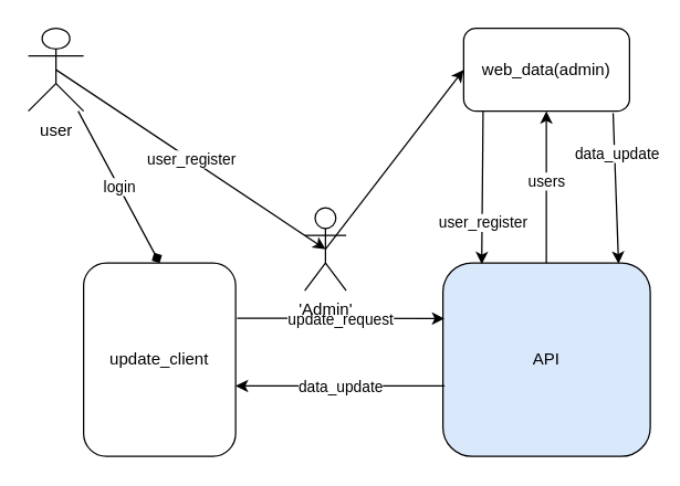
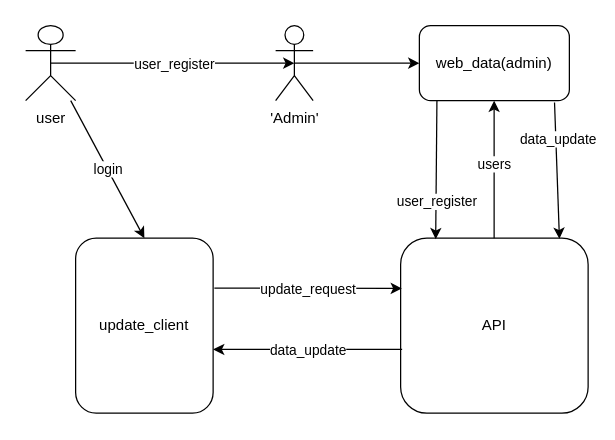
  <mxCell id="0" />
  <mxCell id="1" parent="0" />
  <mxCell id="2" value="user&lt;div&gt;&lt;br&gt;&lt;/div&gt;" style="shape=umlActor;verticalLabelPosition=bottom;verticalAlign=top;html=1;outlineConnect=0;" parent="1" vertex="1"><mxGeometry x="20" y="20" width="40" height="60" as="geometry" /></mxCell>
  <mxCell id="3" value="update_client" style="rounded=1;whiteSpace=wrap;html=1;" parent="1" vertex="1"><mxGeometry x="60" y="190" width="110" height="140" as="geometry" /></mxCell>
- <mxCell id="4" value="" style="endArrow=diamond;html=1;rounded=0;entryX=0.5;entryY=0;entryDx=0;entryDy=0;" edge="1" parent="1" source="2" target="3"><mxGeometry relative="1" as="geometry"><mxPoint x="-60" y="260" as="sourcePoint" /><mxPoint x="40" y="260" as="targetPoint" /></mxGeometry></mxCell>
+ <mxCell id="4" value="" style="endArrow=classic;html=1;rounded=0;entryX=0.5;entryY=0;entryDx=0;entryDy=0;" edge="1" parent="1" source="2" target="3"><mxGeometry relative="1" as="geometry"><mxPoint x="-60" y="260" as="sourcePoint" /><mxPoint x="40" y="260" as="targetPoint" /></mxGeometry></mxCell>
  <mxCell id="5" value="login" style="edgeLabel;resizable=0;html=1;;align=center;verticalAlign=middle;" connectable="0" vertex="1" parent="4"><mxGeometry relative="1" as="geometry" /></mxCell>
- <mxCell id="6" value="API" style="rounded=1;whiteSpace=wrap;html=1;fillColor=#dae8fc;" vertex="1" parent="1"><mxGeometry x="320" y="190" width="150" height="140" as="geometry" /></mxCell>
+ <mxCell id="6" value="API" style="rounded=1;whiteSpace=wrap;html=1;" vertex="1" parent="1"><mxGeometry x="320" y="190" width="150" height="140" as="geometry" /></mxCell>
  <mxCell id="7" value="" style="endArrow=classic;html=1;rounded=0;" edge="1" parent="1"><mxGeometry relative="1" as="geometry"><mxPoint x="171" y="230" as="sourcePoint" /><mxPoint x="321" y="230.227" as="targetPoint" /></mxGeometry></mxCell>
  <mxCell id="8" value="update_request" style="edgeLabel;resizable=0;html=1;;align=center;verticalAlign=middle;" connectable="0" vertex="1" parent="7"><mxGeometry relative="1" as="geometry" /></mxCell>
  <mxCell id="9" value="" style="endArrow=classic;html=1;rounded=0;entryX=1.01;entryY=0.636;entryDx=0;entryDy=0;entryPerimeter=0;exitX=0.008;exitY=0.636;exitDx=0;exitDy=0;exitPerimeter=0;" edge="1" parent="1" source="6"><mxGeometry relative="1" as="geometry"><mxPoint x="318" y="280.3" as="sourcePoint" /><mxPoint x="170" y="279.04" as="targetPoint" /></mxGeometry></mxCell>
  <mxCell id="10" value="data_update" style="edgeLabel;resizable=0;html=1;;align=center;verticalAlign=middle;" connectable="0" vertex="1" parent="9"><mxGeometry relative="1" as="geometry" /></mxCell>
- <mxCell id="11" value="'Admin'" style="shape=umlActor;verticalLabelPosition=bottom;verticalAlign=top;html=1;outlineConnect=0;" vertex="1" parent="1"><mxGeometry x="220" y="150" width="30" height="60" as="geometry" /></mxCell>
+ <mxCell id="11" value="'Admin'" style="shape=umlActor;verticalLabelPosition=bottom;verticalAlign=top;html=1;outlineConnect=0;" vertex="1" parent="1"><mxGeometry x="220" y="20" width="30" height="60" as="geometry" /></mxCell>
  <mxCell id="12" value="web_data(admin)" style="rounded=1;whiteSpace=wrap;html=1;" vertex="1" parent="1"><mxGeometry x="335" y="20" width="120" height="60" as="geometry" /></mxCell>
  <mxCell id="13" value="" style="endArrow=classic;html=1;rounded=0;entryX=0;entryY=0.5;entryDx=0;entryDy=0;exitX=0.5;exitY=0.5;exitDx=0;exitDy=0;exitPerimeter=0;" edge="1" parent="1" source="11" target="12"><mxGeometry relative="1" as="geometry"><mxPoint x="310" y="50" as="sourcePoint" /><mxPoint x="335" y="59.66" as="targetPoint" /></mxGeometry></mxCell>
  <mxCell id="14" value="" style="endArrow=classic;html=1;rounded=0;exitX=0.5;exitY=0.5;exitDx=0;exitDy=0;exitPerimeter=0;entryX=0.5;entryY=0.5;entryDx=0;entryDy=0;entryPerimeter=0;" edge="1" parent="1" source="2" target="11"><mxGeometry relative="1" as="geometry"><mxPoint x="80" y="49.66" as="sourcePoint" /><mxPoint x="180" y="49.66" as="targetPoint" /></mxGeometry></mxCell>
  <mxCell id="15" value="user_register" style="edgeLabel;resizable=0;html=1;;align=center;verticalAlign=middle;" connectable="0" vertex="1" parent="14"><mxGeometry relative="1" as="geometry" /></mxCell>
  <mxCell id="16" value="" style="endArrow=classic;html=1;rounded=0;entryX=0.847;entryY=0.004;entryDx=0;entryDy=0;exitX=0.901;exitY=1.024;exitDx=0;exitDy=0;exitPerimeter=0;entryPerimeter=0;" edge="1" parent="1" source="12" target="6"><mxGeometry relative="1" as="geometry"><mxPoint x="330" y="120" as="sourcePoint" /><mxPoint x="430" y="120" as="targetPoint" /></mxGeometry></mxCell>
  <mxCell id="17" value="data_update" style="edgeLabel;resizable=0;html=1;;align=center;verticalAlign=middle;" connectable="0" vertex="1" parent="16"><mxGeometry relative="1" as="geometry"><mxPoint y="-26" as="offset" /></mxGeometry></mxCell>
  <mxCell id="18" value="" style="endArrow=classic;html=1;rounded=0;entryX=0.187;entryY=0.006;entryDx=0;entryDy=0;exitX=0.117;exitY=0.997;exitDx=0;exitDy=0;exitPerimeter=0;entryPerimeter=0;" edge="1" parent="1" source="12" target="6"><mxGeometry relative="1" as="geometry"><mxPoint x="230" y="140" as="sourcePoint" /><mxPoint x="330" y="140" as="targetPoint" /></mxGeometry></mxCell>
  <mxCell id="19" value="user_register" style="edgeLabel;resizable=0;html=1;;align=center;verticalAlign=middle;" connectable="0" vertex="1" parent="18"><mxGeometry relative="1" as="geometry"><mxPoint y="25" as="offset" /></mxGeometry></mxCell>
  <mxCell id="20" value="" style="endArrow=classic;html=1;rounded=0;entryX=0.5;entryY=1;entryDx=0;entryDy=0;exitX=0.5;exitY=0;exitDx=0;exitDy=0;" edge="1" parent="1"><mxGeometry relative="1" as="geometry"><mxPoint x="394.8" y="190" as="sourcePoint" /><mxPoint x="394.8" y="80" as="targetPoint" /></mxGeometry></mxCell>
  <mxCell id="21" value="users" style="edgeLabel;resizable=0;html=1;;align=center;verticalAlign=middle;" connectable="0" vertex="1" parent="20"><mxGeometry relative="1" as="geometry"><mxPoint y="-5" as="offset" /></mxGeometry></mxCell>
